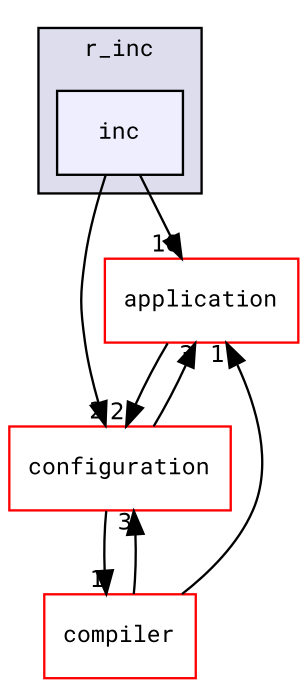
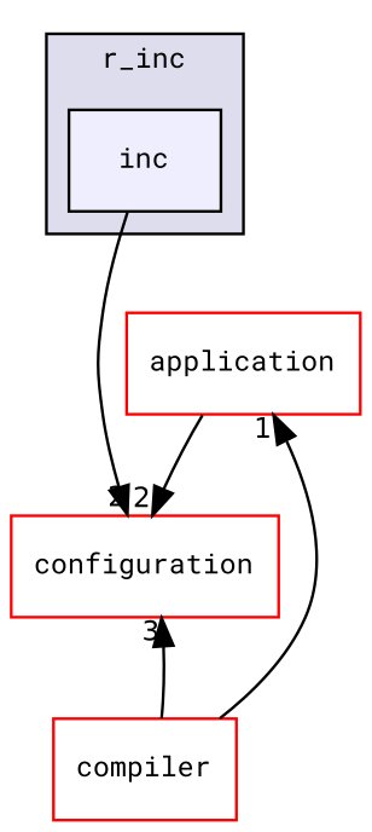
  digraph {
    compound=true
    fontname="Roboto Mono"
    node [fillcolor=white fontname="Roboto Mono" fontsize=10 shape=box style=filled color=red]
    edge [fontname="Roboto Mono" headlabel=2 labeldistance=1.5 labelfontname=Helvetica labelfontsize=10]
    n1 [fillcolor="#eeeeff" label=inc pencolor=black color=""]
    n2 [label=application]
    n3 [label=configuration]
    n4 [label=compiler]
    subgraph cluster_1 {
      bgcolor="#ddddee"
      fontsize=10
      label=r_inc
      pencolor=black
      n1
    }
-   n1 -> n2 [headlabel=10]
    n1 -> n3
    n2 -> n3
-   n3 -> n2 [headlabel=3]
-   n3 -> n4 [headlabel=1]
    n4 -> n2 [headlabel=1]
    n4 -> n3 [headlabel=3]
  }
